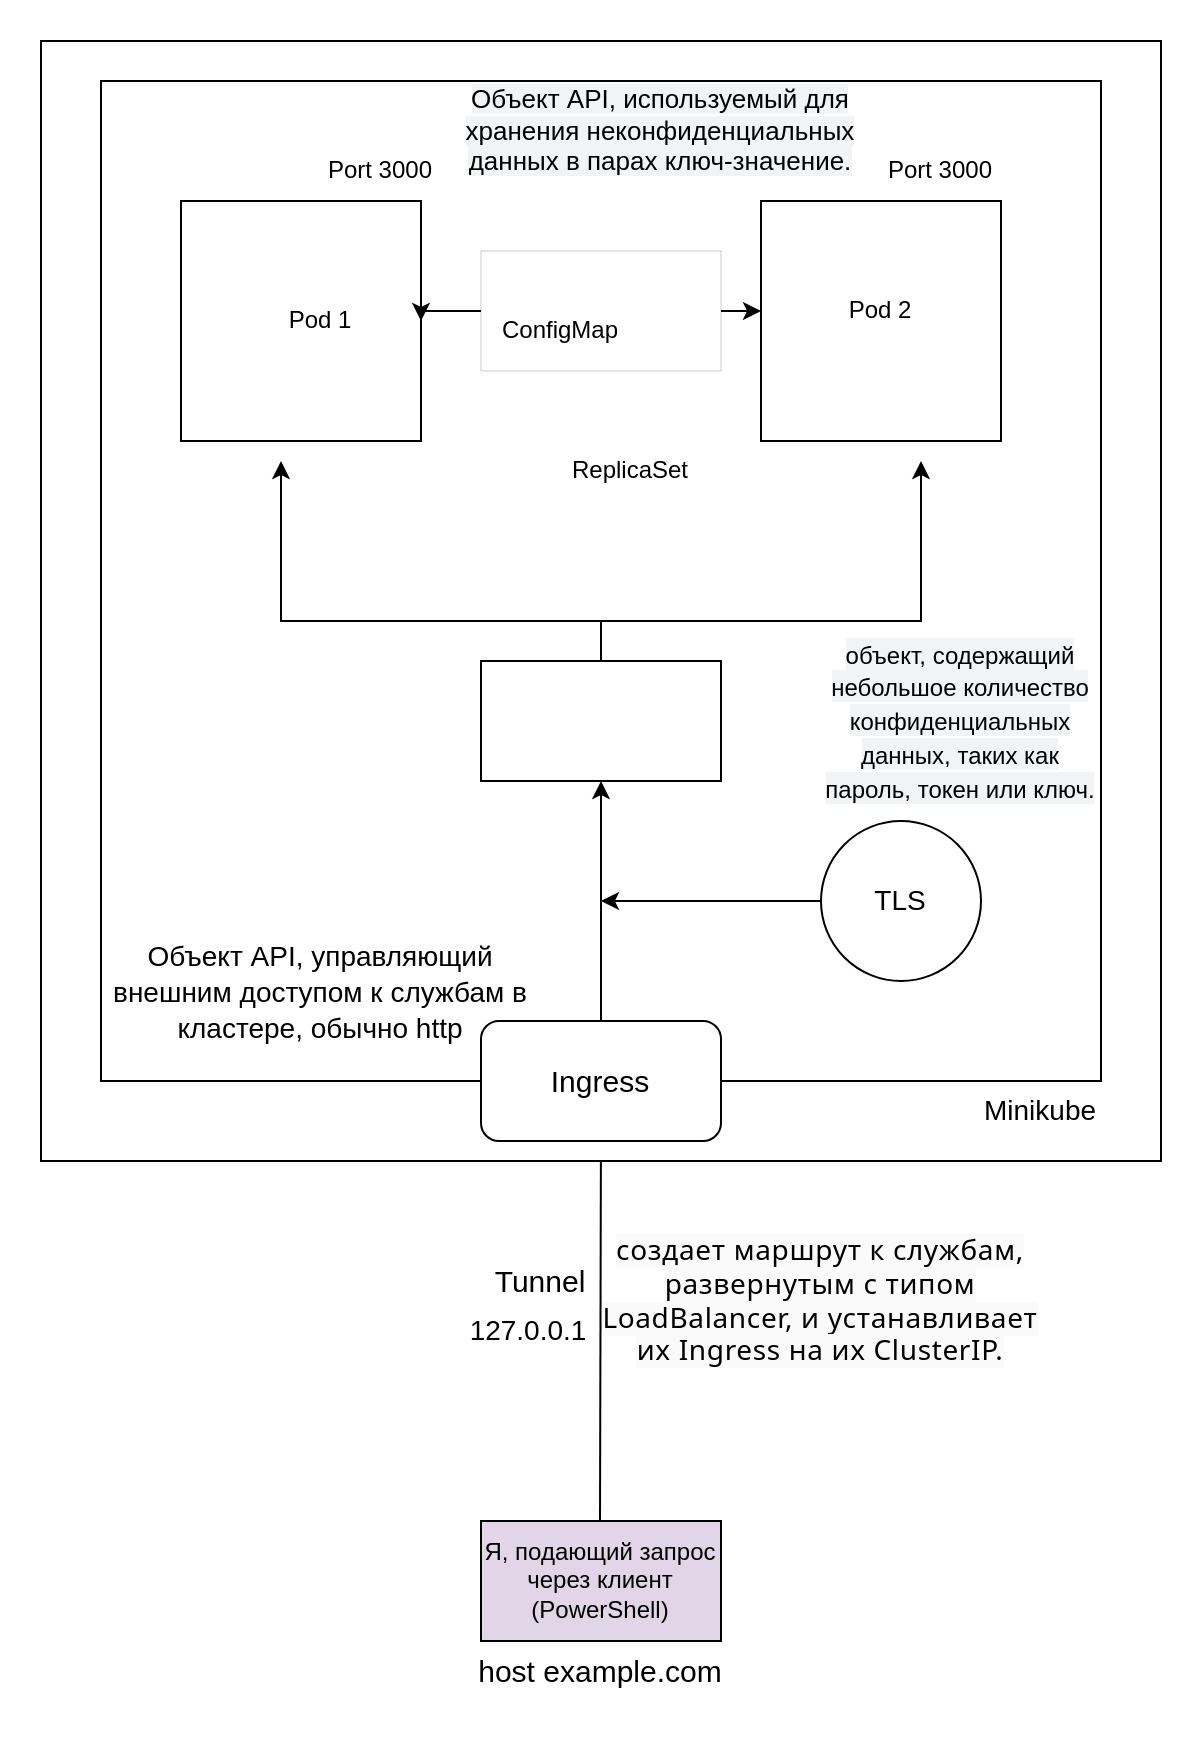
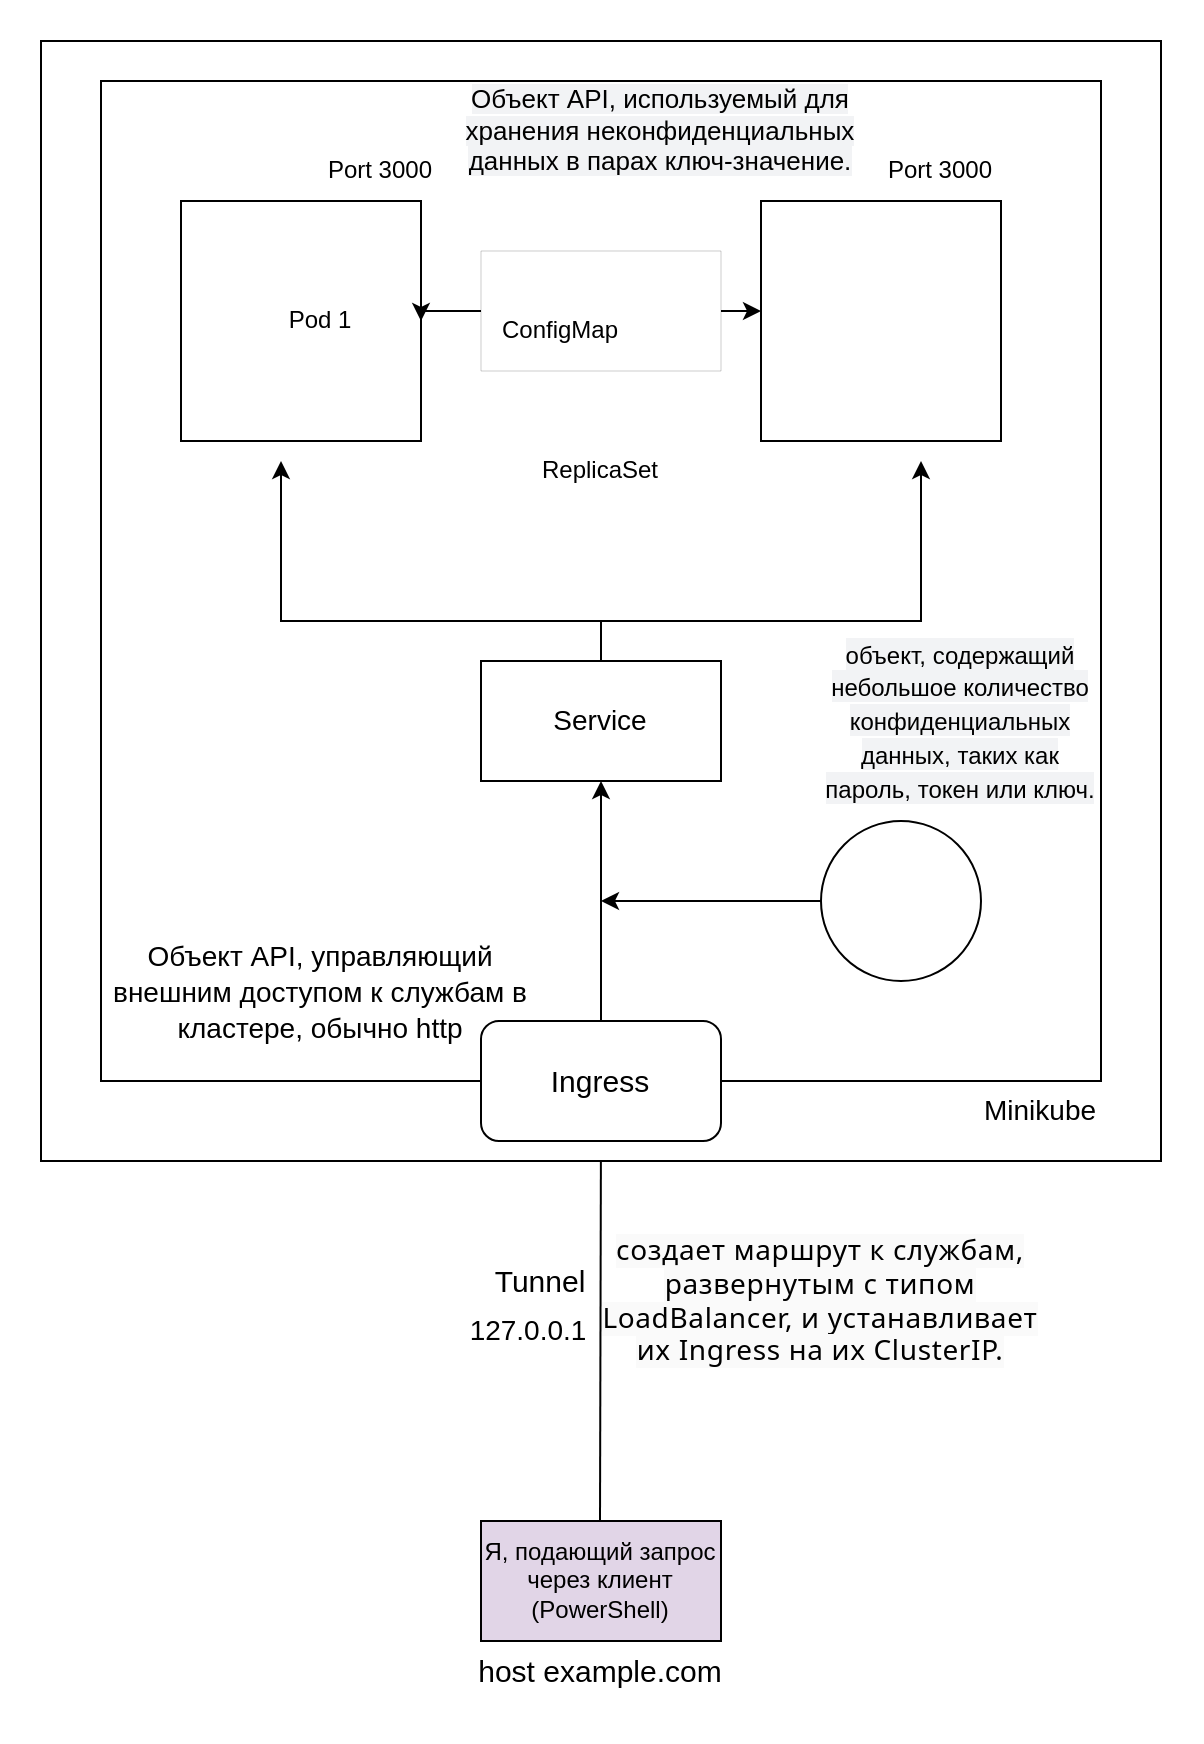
  <mxCell id="0" />
  <mxCell id="1" parent="0" />
  <mxCell id="2" value="Я, подающий запрос через клиент (PowerShell)" style="rounded=0;whiteSpace=wrap;html=1;fillColor=#e1d5e7;" vertex="1" parent="1"><mxGeometry x="240" y="760" width="120" height="60" as="geometry" /></mxCell>
  <mxCell id="3" value="" style="endArrow=classic;html=1;rounded=0;" edge="1" parent="1"><mxGeometry width="50" height="50" relative="1" as="geometry"><mxPoint x="299.5" y="760" as="sourcePoint" /><mxPoint x="300" y="560" as="targetPoint" /></mxGeometry></mxCell>
  <mxCell id="4" value="&lt;font style=&quot;font-size: 15px;&quot;&gt;Tunnel&lt;/font&gt;" style="text;html=1;strokeColor=none;fillColor=none;align=center;verticalAlign=middle;whiteSpace=wrap;rounded=0;" vertex="1" parent="1"><mxGeometry x="240" y="625" width="60" height="30" as="geometry" /></mxCell>
  <mxCell id="5" value="&lt;span style=&quot;color: rgb(0, 0, 0); font-family: system-ui, -apple-system, &amp;quot;Segoe UI&amp;quot;, Roboto, Helvetica, Arial, sans-serif, &amp;quot;Apple Color Emoji&amp;quot;, &amp;quot;Segoe UI Emoji&amp;quot;; font-style: normal; font-variant-ligatures: normal; font-variant-caps: normal; font-weight: 400; letter-spacing: 0.32px; orphans: 2; text-indent: 0px; text-transform: none; widows: 2; word-spacing: 0px; -webkit-text-stroke-width: 0px; background-color: rgb(250, 250, 250); text-decoration-thickness: initial; text-decoration-style: initial; text-decoration-color: initial; float: none; display: inline !important;&quot;&gt;&lt;font style=&quot;font-size: 14px;&quot;&gt;создает маршрут к службам, развернутым с типом LoadBalancer, и устанавливает их Ingress на их ClusterIP.&lt;/font&gt;&lt;/span&gt;" style="text;whiteSpace=wrap;html=1;align=center;" vertex="1" parent="1"><mxGeometry x="300" y="610" width="220" height="60" as="geometry" /></mxCell>
  <mxCell id="6" value="" style="whiteSpace=wrap;html=1;aspect=fixed;fontSize=14;" vertex="1" parent="1"><mxGeometry x="20" y="20" width="560" height="560" as="geometry" /></mxCell>
  <mxCell id="7" value="" style="whiteSpace=wrap;html=1;aspect=fixed;fontSize=14;" vertex="1" parent="1"><mxGeometry x="50" y="40" width="500" height="500" as="geometry" /></mxCell>
  <mxCell id="8" value="Minikube" style="text;html=1;strokeColor=none;fillColor=none;align=center;verticalAlign=middle;whiteSpace=wrap;rounded=0;fontSize=14;" vertex="1" parent="1"><mxGeometry x="490" y="540" width="60" height="30" as="geometry" /></mxCell>
  <mxCell id="9" value="127.0.0.1" style="text;html=1;strokeColor=none;fillColor=none;align=center;verticalAlign=middle;whiteSpace=wrap;rounded=0;fontSize=14;" vertex="1" parent="1"><mxGeometry x="234" y="650" width="60" height="30" as="geometry" /></mxCell>
  <mxCell id="10" style="edgeStyle=orthogonalEdgeStyle;rounded=0;orthogonalLoop=1;jettySize=auto;html=1;exitX=0.5;exitY=0;exitDx=0;exitDy=0;entryX=0.5;entryY=0.7;entryDx=0;entryDy=0;entryPerimeter=0;fontSize=14;" edge="1" parent="1" source="11" target="7"><mxGeometry relative="1" as="geometry" /></mxCell>
  <mxCell id="11" value="" style="rounded=1;whiteSpace=wrap;html=1;fontSize=15;" vertex="1" parent="1"><mxGeometry x="240" y="510" width="120" height="60" as="geometry" /></mxCell>
  <mxCell id="12" value="Ingress" style="text;html=1;strokeColor=none;fillColor=none;align=center;verticalAlign=middle;whiteSpace=wrap;rounded=0;fontSize=15;" vertex="1" parent="1"><mxGeometry x="270" y="525" width="60" height="30" as="geometry" /></mxCell>
  <mxCell id="13" value="host example.com" style="text;html=1;strokeColor=none;fillColor=none;align=center;verticalAlign=middle;whiteSpace=wrap;rounded=0;fontSize=15;" vertex="1" parent="1"><mxGeometry x="230" y="820" width="140" height="30" as="geometry" /></mxCell>
  <mxCell id="14" value="&lt;font style=&quot;font-size: 14px;&quot;&gt;Объект API, управляющий внешним доступом к службам в кластере, обычно http&lt;/font&gt;" style="text;html=1;strokeColor=none;fillColor=none;align=center;verticalAlign=middle;whiteSpace=wrap;rounded=0;fontSize=15;" vertex="1" parent="1"><mxGeometry x="50" y="480" width="220" height="30" as="geometry" /></mxCell>
  <mxCell id="15" style="edgeStyle=orthogonalEdgeStyle;rounded=0;orthogonalLoop=1;jettySize=auto;html=1;exitX=0.5;exitY=0;exitDx=0;exitDy=0;entryX=0.18;entryY=0.38;entryDx=0;entryDy=0;entryPerimeter=0;fontSize=12;" edge="1" parent="1" source="17" target="7"><mxGeometry relative="1" as="geometry"><Array as="points"><mxPoint x="300" y="310" /><mxPoint x="140" y="310" /></Array></mxGeometry></mxCell>
  <mxCell id="16" style="edgeStyle=orthogonalEdgeStyle;rounded=0;orthogonalLoop=1;jettySize=auto;html=1;exitX=0.5;exitY=0;exitDx=0;exitDy=0;entryX=0.82;entryY=0.38;entryDx=0;entryDy=0;entryPerimeter=0;fontSize=12;" edge="1" parent="1" source="17" target="7"><mxGeometry relative="1" as="geometry" /></mxCell>
  <mxCell id="17" value="" style="rounded=0;whiteSpace=wrap;html=1;fontSize=14;" vertex="1" parent="1"><mxGeometry x="240" y="330" width="120" height="60" as="geometry" /></mxCell>
+ <mxCell id="18" value="Service" style="text;html=1;strokeColor=none;fillColor=none;align=center;verticalAlign=middle;whiteSpace=wrap;rounded=0;fontSize=14;" vertex="1" parent="1"><mxGeometry x="270" y="345" width="60" height="30" as="geometry" /></mxCell>
  <mxCell id="19" style="edgeStyle=orthogonalEdgeStyle;rounded=0;orthogonalLoop=1;jettySize=auto;html=1;exitX=0;exitY=0.5;exitDx=0;exitDy=0;fontSize=12;" edge="1" parent="1" source="20"><mxGeometry relative="1" as="geometry"><mxPoint x="300" y="450" as="targetPoint" /></mxGeometry></mxCell>
  <mxCell id="20" value="" style="ellipse;whiteSpace=wrap;html=1;aspect=fixed;fontSize=14;" vertex="1" parent="1"><mxGeometry x="410" y="410" width="80" height="80" as="geometry" /></mxCell>
- <mxCell id="21" value="TLS" style="text;html=1;strokeColor=none;fillColor=none;align=center;verticalAlign=middle;whiteSpace=wrap;rounded=0;fontSize=14;" vertex="1" parent="1"><mxGeometry x="420" y="435" width="60" height="30" as="geometry" /></mxCell>
  <mxCell id="22" value="&lt;span style=&quot;font-family: Arial, Helvetica, sans-serif; text-align: start; background-color: rgba(7, 28, 71, 0.05);&quot;&gt;&lt;font style=&quot;font-size: 12px;&quot;&gt;объект, содержащий небольшое количество конфиденциальных данных, таких как пароль, токен или ключ.&lt;/font&gt;&lt;/span&gt;" style="text;html=1;strokeColor=none;fillColor=none;align=center;verticalAlign=middle;whiteSpace=wrap;rounded=0;fontSize=14;" vertex="1" parent="1"><mxGeometry x="410" y="345" width="140" height="30" as="geometry" /></mxCell>
  <mxCell id="23" value="" style="whiteSpace=wrap;html=1;aspect=fixed;fontSize=12;" vertex="1" parent="1"><mxGeometry x="90" y="100" width="120" height="120" as="geometry" /></mxCell>
  <mxCell id="24" value="" style="whiteSpace=wrap;html=1;aspect=fixed;fontSize=12;" vertex="1" parent="1"><mxGeometry x="380" y="100" width="120" height="120" as="geometry" /></mxCell>
  <mxCell id="25" value="Port 3000" style="text;html=1;strokeColor=none;fillColor=none;align=center;verticalAlign=middle;whiteSpace=wrap;rounded=0;fontSize=12;" vertex="1" parent="1"><mxGeometry x="160" y="70" width="60" height="30" as="geometry" /></mxCell>
  <mxCell id="26" value="Port 3000" style="text;html=1;strokeColor=none;fillColor=none;align=center;verticalAlign=middle;whiteSpace=wrap;rounded=0;fontSize=12;" vertex="1" parent="1"><mxGeometry x="440" y="70" width="60" height="30" as="geometry" /></mxCell>
- <mxCell id="27" value="ReplicaSet" style="text;html=1;strokeColor=none;fillColor=none;align=center;verticalAlign=middle;whiteSpace=wrap;rounded=0;fontSize=12;strokeWidth=0;" vertex="1" parent="1"><mxGeometry x="285" y="220" width="60" height="30" as="geometry" /></mxCell>
+ <mxCell id="27" value="ReplicaSet" style="text;html=1;strokeColor=none;fillColor=none;align=center;verticalAlign=middle;whiteSpace=wrap;rounded=0;fontSize=12;strokeWidth=0;" vertex="1" parent="1"><mxGeometry x="270" y="220" width="60" height="30" as="geometry" /></mxCell>
  <mxCell id="28" value="Pod 1" style="text;html=1;strokeColor=none;fillColor=none;align=center;verticalAlign=middle;whiteSpace=wrap;rounded=0;strokeWidth=0;fontSize=12;" vertex="1" parent="1"><mxGeometry x="130" y="145" width="60" height="30" as="geometry" /></mxCell>
- <mxCell id="29" value="Pod 2" style="text;html=1;strokeColor=none;fillColor=none;align=center;verticalAlign=middle;whiteSpace=wrap;rounded=0;strokeWidth=0;fontSize=12;" vertex="1" parent="1"><mxGeometry x="410" y="140" width="60" height="30" as="geometry" /></mxCell>
  <mxCell id="30" style="edgeStyle=orthogonalEdgeStyle;rounded=0;orthogonalLoop=1;jettySize=auto;html=1;exitX=1;exitY=0.5;exitDx=0;exitDy=0;fontSize=12;" edge="1" parent="1" source="32"><mxGeometry relative="1" as="geometry"><mxPoint x="380" y="155" as="targetPoint" /></mxGeometry></mxCell>
  <mxCell id="31" style="edgeStyle=orthogonalEdgeStyle;rounded=0;orthogonalLoop=1;jettySize=auto;html=1;exitX=0;exitY=0.5;exitDx=0;exitDy=0;entryX=1;entryY=0.5;entryDx=0;entryDy=0;fontSize=12;" edge="1" parent="1" source="32" target="23"><mxGeometry relative="1" as="geometry" /></mxCell>
  <mxCell id="32" value="" style="rounded=0;whiteSpace=wrap;html=1;strokeWidth=0;fontSize=12;" vertex="1" parent="1"><mxGeometry x="240" y="125" width="120" height="60" as="geometry" /></mxCell>
  <mxCell id="33" value="ConfigMap" style="text;html=1;strokeColor=none;fillColor=none;align=center;verticalAlign=middle;whiteSpace=wrap;rounded=0;strokeWidth=0;fontSize=12;" vertex="1" parent="1"><mxGeometry x="250" y="150" width="60" height="30" as="geometry" /></mxCell>
  <mxCell id="34" value="&lt;span style=&quot;font-family: Arial, Helvetica, sans-serif; font-size: 13px; text-align: start; background-color: rgba(7, 28, 71, 0.05);&quot;&gt;Объект API, используемый для хранения неконфиденциальных данных в парах ключ-значение.&lt;/span&gt;" style="text;html=1;strokeColor=none;fillColor=none;align=center;verticalAlign=middle;whiteSpace=wrap;rounded=0;strokeWidth=0;fontSize=12;" vertex="1" parent="1"><mxGeometry x="230" y="50" width="200" height="30" as="geometry" /></mxCell>
